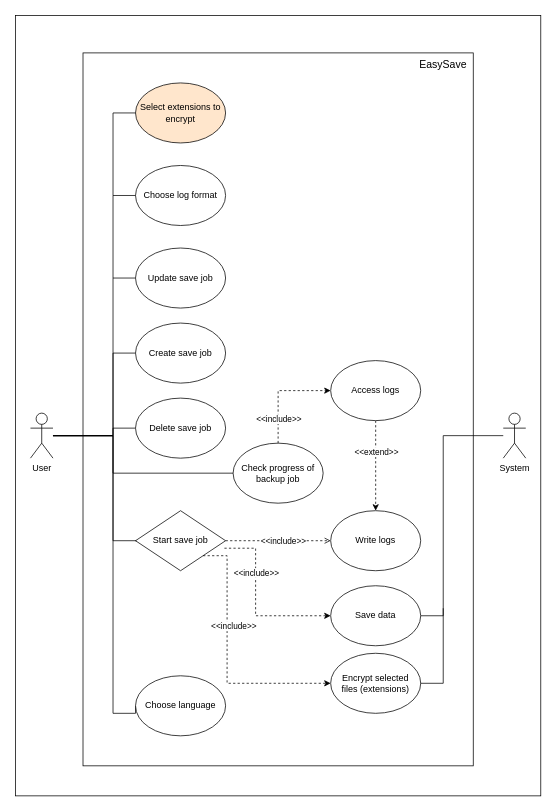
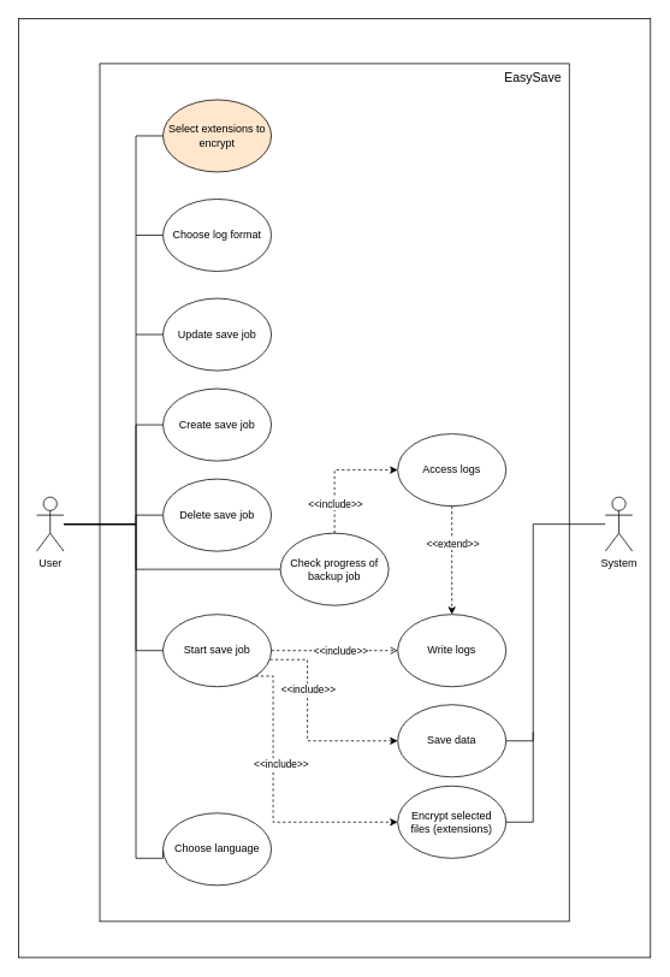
  <mxCell id="0" />
  <mxCell id="1" parent="0" />
  <mxCell id="2" value="" style="rounded=0;whiteSpace=wrap;html=1;" parent="1" vertex="1"><mxGeometry x="20" y="20" width="700" height="1040" as="geometry" /></mxCell>
  <mxCell id="3" value="" style="whiteSpace=wrap;html=1;fillColor=none;" parent="1" vertex="1"><mxGeometry x="110" y="70" width="520" height="950" as="geometry" /></mxCell>
  <mxCell id="4" style="edgeStyle=orthogonalEdgeStyle;rounded=0;orthogonalLoop=1;jettySize=auto;html=1;endArrow=none;" parent="1" source="10" target="17" edge="1"><mxGeometry relative="1" as="geometry"><mxPoint x="190" y="580" as="targetPoint" /><Array as="points"><mxPoint x="150" y="580" /><mxPoint x="150" y="470" /></Array></mxGeometry></mxCell>
  <mxCell id="5" style="edgeStyle=orthogonalEdgeStyle;rounded=0;orthogonalLoop=1;jettySize=auto;html=1;entryX=0;entryY=0.5;entryDx=0;entryDy=0;endArrow=none;" parent="1" source="10" target="16" edge="1"><mxGeometry relative="1" as="geometry"><Array as="points"><mxPoint x="150" y="580" /><mxPoint x="150" y="370" /></Array></mxGeometry></mxCell>
  <mxCell id="6" style="edgeStyle=orthogonalEdgeStyle;rounded=0;orthogonalLoop=1;jettySize=auto;html=1;entryX=0;entryY=0.5;entryDx=0;entryDy=0;endArrow=none;" parent="1" source="10" target="15" edge="1"><mxGeometry relative="1" as="geometry"><Array as="points"><mxPoint x="150" y="580" /><mxPoint x="150" y="570" /></Array></mxGeometry></mxCell>
  <mxCell id="7" style="edgeStyle=orthogonalEdgeStyle;rounded=0;orthogonalLoop=1;jettySize=auto;html=1;entryX=0;entryY=0.5;entryDx=0;entryDy=0;endArrow=none;" parent="1" source="10" target="18" edge="1"><mxGeometry relative="1" as="geometry"><Array as="points"><mxPoint x="150" y="580" /><mxPoint x="150" y="950" /></Array></mxGeometry></mxCell>
  <mxCell id="8" style="edgeStyle=orthogonalEdgeStyle;rounded=0;orthogonalLoop=1;jettySize=auto;html=1;endArrow=none;entryX=0;entryY=0.5;entryDx=0;entryDy=0;" parent="1" source="10" target="12" edge="1"><mxGeometry relative="1" as="geometry"><Array as="points"><mxPoint x="150" y="580" /><mxPoint x="150" y="720" /><mxPoint x="210" y="720" /></Array></mxGeometry></mxCell>
  <mxCell id="9" style="edgeStyle=orthogonalEdgeStyle;rounded=0;orthogonalLoop=1;jettySize=auto;html=1;entryX=0;entryY=0.5;entryDx=0;entryDy=0;endArrow=none;" parent="1" source="10" target="23" edge="1"><mxGeometry relative="1" as="geometry"><mxPoint x="310" y="630" as="targetPoint" /><Array as="points"><mxPoint x="150" y="580" /><mxPoint x="150" y="630" /></Array></mxGeometry></mxCell>
  <mxCell id="10" value="User" style="shape=umlActor;verticalLabelPosition=bottom;verticalAlign=top;html=1;outlineConnect=0;" parent="1" vertex="1"><mxGeometry x="40" y="550" width="30" height="60" as="geometry" /></mxCell>
  <mxCell id="11" value="Write logs" style="ellipse;whiteSpace=wrap;html=1;" parent="1" vertex="1"><mxGeometry x="440" y="680" width="120" height="80" as="geometry" /></mxCell>
- <mxCell id="12" value="Start save job" style="rhombus;whiteSpace=wrap;html=1;" parent="1" vertex="1"><mxGeometry x="180" y="680" width="120" height="80" as="geometry" /></mxCell>
+ <mxCell id="12" value="Start save job" style="ellipse;whiteSpace=wrap;html=1;" parent="1" vertex="1"><mxGeometry x="180" y="680" width="120" height="80" as="geometry" /></mxCell>
  <mxCell id="13" value="" style="endArrow=open;dashed=1;html=1;rounded=0;edgeStyle=orthogonalEdgeStyle;exitX=1;exitY=0.5;exitDx=0;exitDy=0;entryX=0;entryY=0.5;entryDx=0;entryDy=0;" parent="1" source="12" target="11" edge="1"><mxGeometry width="50" height="50" relative="1" as="geometry"><mxPoint x="420" y="770" as="sourcePoint" /><mxPoint x="410" y="770" as="targetPoint" /><Array as="points" /></mxGeometry></mxCell>
  <mxCell id="14" value="&amp;lt;&amp;lt;include&amp;gt;&amp;gt;" style="edgeLabel;html=1;align=center;verticalAlign=middle;resizable=0;points=[];fillColor=none;" parent="13" vertex="1" connectable="0"><mxGeometry x="-0.278" y="-2" relative="1" as="geometry"><mxPoint x="25" y="-2" as="offset" /></mxGeometry></mxCell>
  <mxCell id="15" value="Delete save job" style="ellipse;whiteSpace=wrap;html=1;" parent="1" vertex="1"><mxGeometry x="180" y="530" width="120" height="80" as="geometry" /></mxCell>
  <mxCell id="16" value="Update save job" style="ellipse;whiteSpace=wrap;html=1;" parent="1" vertex="1"><mxGeometry x="180" y="330" width="120" height="80" as="geometry" /></mxCell>
  <mxCell id="17" value="Create save job" style="ellipse;whiteSpace=wrap;html=1;" parent="1" vertex="1"><mxGeometry x="180" y="430" width="120" height="80" as="geometry" /></mxCell>
  <mxCell id="18" value="Choose language" style="ellipse;whiteSpace=wrap;html=1;" parent="1" vertex="1"><mxGeometry x="180" y="900" width="120" height="80" as="geometry" /></mxCell>
  <mxCell id="19" value="&lt;font style=&quot;font-size: 14px;&quot;&gt;EasySave&lt;/font&gt;" style="text;strokeColor=none;align=center;fillColor=none;html=1;verticalAlign=middle;whiteSpace=wrap;rounded=0;" parent="1" vertex="1"><mxGeometry x="560" y="70" width="60" height="30" as="geometry" /></mxCell>
  <mxCell id="20" value="" style="endArrow=classic;dashed=1;html=1;rounded=0;edgeStyle=orthogonalEdgeStyle;" parent="1" source="22" target="11" edge="1"><mxGeometry width="50" height="50" relative="1" as="geometry"><mxPoint x="430" y="630" as="sourcePoint" /><mxPoint x="660" y="620" as="targetPoint" /><Array as="points" /></mxGeometry></mxCell>
  <mxCell id="21" value="&amp;lt;&amp;lt;extend&amp;gt;&amp;gt;" style="edgeLabel;html=1;align=center;verticalAlign=middle;resizable=0;points=[];fillColor=none;" parent="20" vertex="1" connectable="0"><mxGeometry x="-0.278" y="-2" relative="1" as="geometry"><mxPoint x="2" y="-2" as="offset" /></mxGeometry></mxCell>
  <mxCell id="22" value="Access logs" style="ellipse;whiteSpace=wrap;html=1;" parent="1" vertex="1"><mxGeometry x="440" y="480" width="120" height="80" as="geometry" /></mxCell>
  <mxCell id="23" value="Check progress of backup job" style="ellipse;whiteSpace=wrap;html=1;" parent="1" vertex="1"><mxGeometry x="310" y="590" width="120" height="80" as="geometry" /></mxCell>
  <mxCell id="24" value="" style="endArrow=classic;dashed=1;html=1;rounded=0;edgeStyle=orthogonalEdgeStyle;entryX=0;entryY=0.5;entryDx=0;entryDy=0;exitX=0.5;exitY=0;exitDx=0;exitDy=0;" parent="1" source="23" target="22" edge="1"><mxGeometry width="50" height="50" relative="1" as="geometry"><mxPoint x="370" y="450" as="sourcePoint" /><mxPoint x="370" y="570" as="targetPoint" /><Array as="points" /></mxGeometry></mxCell>
  <mxCell id="25" value="&amp;lt;&amp;lt;include&amp;gt;&amp;gt;" style="edgeLabel;html=1;align=center;verticalAlign=middle;resizable=0;points=[];fillColor=none;" parent="24" vertex="1" connectable="0"><mxGeometry x="-0.278" y="-2" relative="1" as="geometry"><mxPoint x="-2" y="18" as="offset" /></mxGeometry></mxCell>
  <mxCell id="26" style="edgeStyle=orthogonalEdgeStyle;rounded=0;orthogonalLoop=1;jettySize=auto;html=1;entryX=1;entryY=0.5;entryDx=0;entryDy=0;endArrow=none;" parent="1" source="27" target="28" edge="1"><mxGeometry relative="1" as="geometry"><Array as="points"><mxPoint x="590" y="580" /><mxPoint x="590" y="820" /></Array></mxGeometry></mxCell>
  <mxCell id="27" value="System" style="shape=umlActor;verticalLabelPosition=bottom;verticalAlign=top;html=1;outlineConnect=0;" parent="1" vertex="1"><mxGeometry x="670" y="550" width="30" height="60" as="geometry" /></mxCell>
  <mxCell id="28" value="Save data" style="ellipse;whiteSpace=wrap;html=1;" parent="1" vertex="1"><mxGeometry x="440" y="780" width="120" height="80" as="geometry" /></mxCell>
  <mxCell id="29" value="" style="endArrow=classic;dashed=1;html=1;rounded=0;edgeStyle=orthogonalEdgeStyle;exitX=0.987;exitY=0.625;exitDx=0;exitDy=0;exitPerimeter=0;" parent="1" source="12" target="28" edge="1"><mxGeometry width="50" height="50" relative="1" as="geometry"><mxPoint x="300" y="790" as="sourcePoint" /><mxPoint x="462" y="790" as="targetPoint" /><Array as="points"><mxPoint x="340" y="730" /><mxPoint x="340" y="820" /></Array></mxGeometry></mxCell>
  <mxCell id="30" value="&amp;lt;&amp;lt;include&amp;gt;&amp;gt;" style="edgeLabel;html=1;align=center;verticalAlign=middle;resizable=0;points=[];fillColor=none;" parent="29" vertex="1" connectable="0"><mxGeometry x="-0.278" y="-2" relative="1" as="geometry"><mxPoint x="2" y="-10" as="offset" /></mxGeometry></mxCell>
  <mxCell id="31" value="Choose log format" style="ellipse;whiteSpace=wrap;html=1;" parent="1" vertex="1"><mxGeometry x="180" y="220" width="120" height="80" as="geometry" /></mxCell>
  <mxCell id="32" value="" style="endArrow=none;html=1;rounded=0;entryX=0;entryY=0.5;entryDx=0;entryDy=0;" parent="1" target="31" edge="1"><mxGeometry width="50" height="50" relative="1" as="geometry"><mxPoint x="150" y="370" as="sourcePoint" /><mxPoint x="200" y="320" as="targetPoint" /><Array as="points"><mxPoint x="150" y="260" /></Array></mxGeometry></mxCell>
  <mxCell id="33" value="Select extensions to encrypt" style="ellipse;whiteSpace=wrap;html=1;fillColor=#ffe6cc;" parent="1" vertex="1"><mxGeometry x="180" y="110" width="120" height="80" as="geometry" /></mxCell>
  <mxCell id="34" value="" style="endArrow=none;html=1;rounded=0;entryX=0;entryY=0.5;entryDx=0;entryDy=0;" parent="1" target="33" edge="1"><mxGeometry width="50" height="50" relative="1" as="geometry"><mxPoint x="150" y="260" as="sourcePoint" /><mxPoint x="410" y="310" as="targetPoint" /><Array as="points"><mxPoint x="150" y="150" /></Array></mxGeometry></mxCell>
  <mxCell id="35" value="" style="endArrow=classic;dashed=1;html=1;rounded=0;edgeStyle=orthogonalEdgeStyle;exitX=1;exitY=1;exitDx=0;exitDy=0;" parent="1" source="12" target="37" edge="1"><mxGeometry width="50" height="50" relative="1" as="geometry"><mxPoint x="270" y="790" as="sourcePoint" /><mxPoint x="392" y="880" as="targetPoint" /><Array as="points"><mxPoint x="302" y="910" /></Array></mxGeometry></mxCell>
  <mxCell id="36" value="&amp;lt;&amp;lt;include&amp;gt;&amp;gt;" style="edgeLabel;html=1;align=center;verticalAlign=middle;resizable=0;points=[];fillColor=none;" parent="35" vertex="1" connectable="0"><mxGeometry x="-0.278" y="-2" relative="1" as="geometry"><mxPoint x="10" y="2" as="offset" /></mxGeometry></mxCell>
  <mxCell id="37" value="Encrypt selected &lt;br&gt;files (extensions)" style="ellipse;whiteSpace=wrap;html=1;" parent="1" vertex="1"><mxGeometry x="440" y="870" width="120" height="80" as="geometry" /></mxCell>
  <mxCell id="38" value="" style="endArrow=none;html=1;rounded=0;" parent="1" edge="1"><mxGeometry width="50" height="50" relative="1" as="geometry"><mxPoint x="560" y="910" as="sourcePoint" /><mxPoint x="590" y="810" as="targetPoint" /><Array as="points"><mxPoint x="590" y="910" /></Array></mxGeometry></mxCell>
